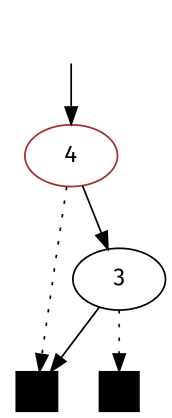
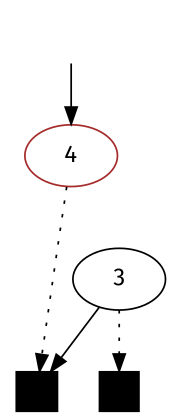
  digraph {
    fontname="Fira Sans"
    node [fontname="Fira Sans" color=black]
    edge [fontname="Fira Sans" style=filled]
    init__ [height=0 style=invis width=0 color=""]
    n2 [label=4 color=brown]
    n3 [label=3]
    n4 [height=0.3 label=0 shape=box style=filled width=0.3]
    n5 [height=0.3 label=1 shape=box style=filled width=0.3]
    init__ -> n2 [style=""]
-   n2 -> n3
    n2 -> n4 [style=dotted]
    n3 -> n4
    n3 -> n5 [style=dotted]
  }
